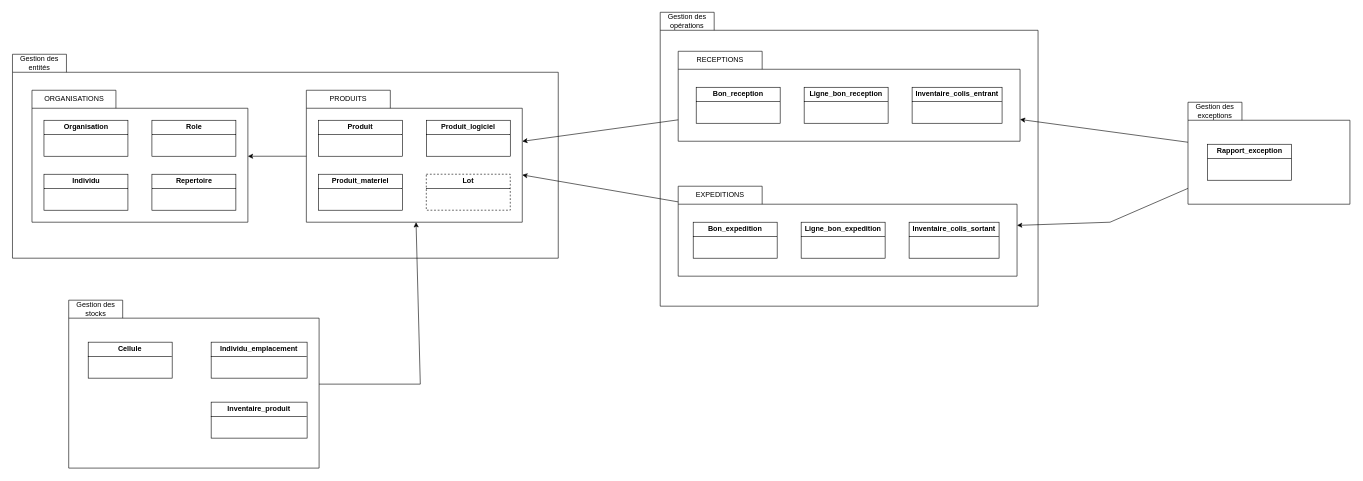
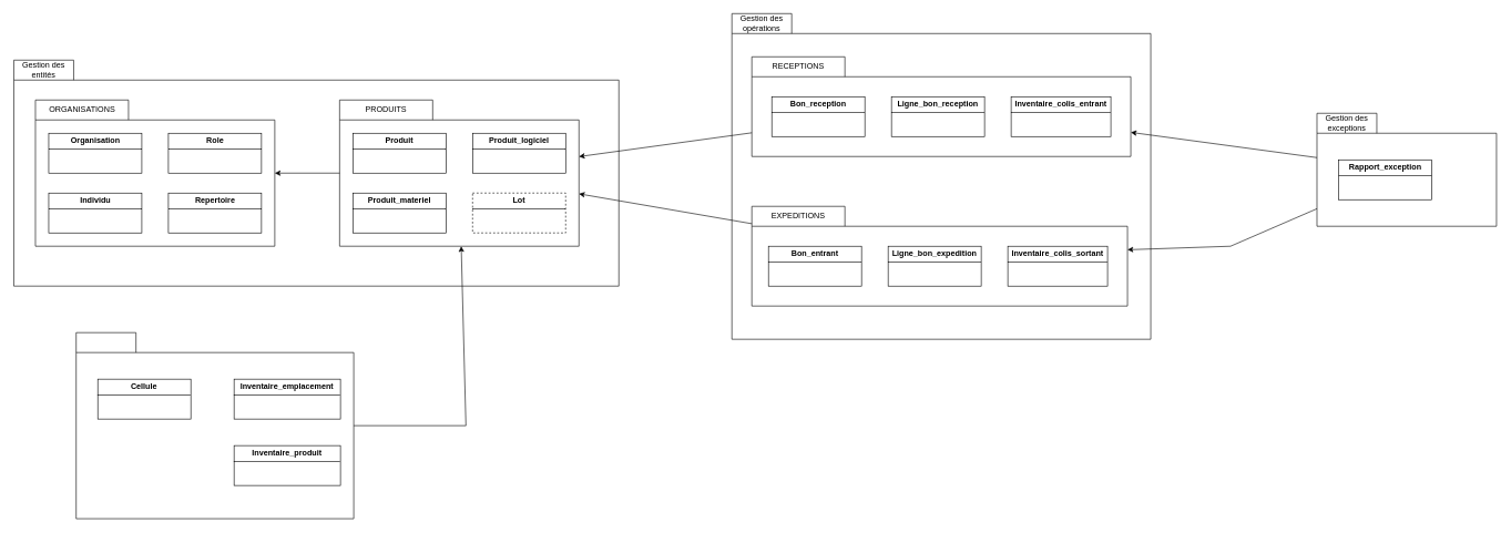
  <mxCell id="0" />
  <mxCell id="1" parent="0" />
  <mxCell id="2" value="" style="shape=folder;fontStyle=1;spacingTop=10;tabWidth=90;tabHeight=30;tabPosition=left;html=1;whiteSpace=wrap;" vertex="1" parent="1"><mxGeometry x="20" y="90" width="910" height="340" as="geometry" /></mxCell>
  <mxCell id="3" value="Gestion des entités" style="text;html=1;align=center;verticalAlign=middle;whiteSpace=wrap;rounded=0;" vertex="1" parent="1"><mxGeometry x="20" y="90" width="90" height="30" as="geometry" /></mxCell>
  <mxCell id="4" value="" style="shape=folder;fontStyle=1;spacingTop=10;tabWidth=140;tabHeight=30;tabPosition=left;html=1;whiteSpace=wrap;" vertex="1" parent="1"><mxGeometry x="52.5" y="150" width="360" height="220" as="geometry" /></mxCell>
  <mxCell id="5" value="ORGANISATIONS" style="text;html=1;align=center;verticalAlign=middle;whiteSpace=wrap;rounded=0;" vertex="1" parent="1"><mxGeometry x="52.5" y="150" width="140" height="30" as="geometry" /></mxCell>
  <mxCell id="6" value="&lt;p style=&quot;margin:0px;margin-top:4px;text-align:center;&quot;&gt;&lt;b&gt;Organisation&lt;/b&gt;&lt;/p&gt;&lt;hr size=&quot;1&quot; style=&quot;border-style:solid;&quot;&gt;&lt;div style=&quot;height:2px;&quot;&gt;&lt;/div&gt;" style="verticalAlign=top;align=left;overflow=fill;html=1;whiteSpace=wrap;" vertex="1" parent="1"><mxGeometry x="72.5" y="200" width="140" height="60" as="geometry" /></mxCell>
  <mxCell id="7" value="&lt;p style=&quot;margin:0px;margin-top:4px;text-align:center;&quot;&gt;&lt;b&gt;Individu&lt;/b&gt;&lt;/p&gt;&lt;hr size=&quot;1&quot; style=&quot;border-style:solid;&quot;&gt;&lt;div style=&quot;height:2px;&quot;&gt;&lt;/div&gt;" style="verticalAlign=top;align=left;overflow=fill;html=1;whiteSpace=wrap;" vertex="1" parent="1"><mxGeometry x="72.5" y="290" width="140" height="60" as="geometry" /></mxCell>
  <mxCell id="8" value="&lt;p style=&quot;margin:0px;margin-top:4px;text-align:center;&quot;&gt;&lt;b&gt;Role&lt;/b&gt;&lt;/p&gt;&lt;hr size=&quot;1&quot; style=&quot;border-style:solid;&quot;&gt;&lt;div style=&quot;height:2px;&quot;&gt;&lt;/div&gt;" style="verticalAlign=top;align=left;overflow=fill;html=1;whiteSpace=wrap;" vertex="1" parent="1"><mxGeometry x="252.5" y="200" width="140" height="60" as="geometry" /></mxCell>
  <mxCell id="9" value="&lt;p style=&quot;margin:0px;margin-top:4px;text-align:center;&quot;&gt;&lt;b&gt;Repertoire&lt;/b&gt;&lt;/p&gt;&lt;hr size=&quot;1&quot; style=&quot;border-style:solid;&quot;&gt;&lt;div style=&quot;height:2px;&quot;&gt;&lt;/div&gt;" style="verticalAlign=top;align=left;overflow=fill;html=1;whiteSpace=wrap;" vertex="1" parent="1"><mxGeometry x="252.5" y="290" width="140" height="60" as="geometry" /></mxCell>
  <mxCell id="10" value="" style="shape=folder;fontStyle=1;spacingTop=10;tabWidth=140;tabHeight=30;tabPosition=left;html=1;whiteSpace=wrap;" vertex="1" parent="1"><mxGeometry x="510" y="150" width="360" height="220" as="geometry" /></mxCell>
  <mxCell id="11" value="PRODUITS" style="text;html=1;align=center;verticalAlign=middle;whiteSpace=wrap;rounded=0;" vertex="1" parent="1"><mxGeometry x="510" y="150" width="140" height="30" as="geometry" /></mxCell>
  <mxCell id="12" value="&lt;p style=&quot;margin:0px;margin-top:4px;text-align:center;&quot;&gt;&lt;b&gt;Produit&lt;/b&gt;&lt;/p&gt;&lt;hr size=&quot;1&quot; style=&quot;border-style:solid;&quot;&gt;&lt;div style=&quot;height:2px;&quot;&gt;&lt;/div&gt;" style="verticalAlign=top;align=left;overflow=fill;html=1;whiteSpace=wrap;" vertex="1" parent="1"><mxGeometry x="530" y="200" width="140" height="60" as="geometry" /></mxCell>
  <mxCell id="13" value="&lt;p style=&quot;margin:0px;margin-top:4px;text-align:center;&quot;&gt;&lt;b style=&quot;background-color: transparent; color: light-dark(rgb(0, 0, 0), rgb(255, 255, 255));&quot;&gt;Produit_logiciel&lt;/b&gt;&lt;/p&gt;&lt;hr size=&quot;1&quot; style=&quot;border-style:solid;&quot;&gt;&lt;div style=&quot;height:2px;&quot;&gt;&lt;/div&gt;" style="verticalAlign=top;align=left;overflow=fill;html=1;whiteSpace=wrap;" vertex="1" parent="1"><mxGeometry x="710" y="200" width="140" height="60" as="geometry" /></mxCell>
  <mxCell id="14" value="&lt;p style=&quot;margin:0px;margin-top:4px;text-align:center;&quot;&gt;&lt;b style=&quot;background-color: transparent; color: light-dark(rgb(0, 0, 0), rgb(255, 255, 255));&quot;&gt;Produit_materiel&lt;/b&gt;&lt;/p&gt;&lt;hr size=&quot;1&quot; style=&quot;border-style:solid;&quot;&gt;&lt;div style=&quot;height:2px;&quot;&gt;&lt;/div&gt;" style="verticalAlign=top;align=left;overflow=fill;html=1;whiteSpace=wrap;" vertex="1" parent="1"><mxGeometry x="530" y="290" width="140" height="60" as="geometry" /></mxCell>
  <mxCell id="15" value="&lt;p style=&quot;margin:0px;margin-top:4px;text-align:center;&quot;&gt;&lt;b&gt;Lot&lt;/b&gt;&lt;/p&gt;&lt;hr size=&quot;1&quot; style=&quot;border-style:solid;&quot;&gt;&lt;div style=&quot;height:2px;&quot;&gt;&lt;/div&gt;" style="verticalAlign=top;align=left;overflow=fill;html=1;whiteSpace=wrap;dashed=1;" vertex="1" parent="1"><mxGeometry x="710" y="290" width="140" height="60" as="geometry" /></mxCell>
  <mxCell id="16" value="" style="shape=folder;fontStyle=1;spacingTop=10;tabWidth=90;tabHeight=30;tabPosition=left;html=1;whiteSpace=wrap;" vertex="1" parent="1"><mxGeometry x="1100" y="20" width="630" height="490" as="geometry" /></mxCell>
  <mxCell id="17" value="Gestion des opérations" style="text;html=1;align=center;verticalAlign=middle;whiteSpace=wrap;rounded=0;" vertex="1" parent="1"><mxGeometry x="1100" y="20" width="90" height="30" as="geometry" /></mxCell>
  <mxCell id="18" value="" style="shape=folder;fontStyle=1;spacingTop=10;tabWidth=140;tabHeight=30;tabPosition=left;html=1;whiteSpace=wrap;" vertex="1" parent="1"><mxGeometry x="1130" y="85" width="570" height="150" as="geometry" /></mxCell>
  <mxCell id="19" value="" style="shape=folder;fontStyle=1;spacingTop=10;tabWidth=140;tabHeight=30;tabPosition=left;html=1;whiteSpace=wrap;" vertex="1" parent="1"><mxGeometry x="1130" y="310" width="565" height="150" as="geometry" /></mxCell>
  <mxCell id="20" value="&lt;p style=&quot;margin:0px;margin-top:4px;text-align:center;&quot;&gt;&lt;b&gt;Bon_reception&lt;/b&gt;&lt;/p&gt;&lt;hr size=&quot;1&quot; style=&quot;border-style:solid;&quot;&gt;&lt;div style=&quot;height:2px;&quot;&gt;&lt;/div&gt;" style="verticalAlign=top;align=left;overflow=fill;html=1;whiteSpace=wrap;" vertex="1" parent="1"><mxGeometry x="1160" y="145" width="140" height="60" as="geometry" /></mxCell>
  <mxCell id="21" value="&lt;p style=&quot;margin:0px;margin-top:4px;text-align:center;&quot;&gt;&lt;b&gt;Ligne_bon_reception&lt;/b&gt;&lt;/p&gt;&lt;hr size=&quot;1&quot; style=&quot;border-style:solid;&quot;&gt;&lt;div style=&quot;height:2px;&quot;&gt;&lt;/div&gt;" style="verticalAlign=top;align=left;overflow=fill;html=1;whiteSpace=wrap;" vertex="1" parent="1"><mxGeometry x="1340" y="145" width="140" height="60" as="geometry" /></mxCell>
  <mxCell id="22" value="&lt;p style=&quot;margin:0px;margin-top:4px;text-align:center;&quot;&gt;&lt;b&gt;Inventaire_colis_entrant&lt;/b&gt;&lt;/p&gt;&lt;hr size=&quot;1&quot; style=&quot;border-style:solid;&quot;&gt;&lt;div style=&quot;height:2px;&quot;&gt;&lt;/div&gt;" style="verticalAlign=top;align=left;overflow=fill;html=1;whiteSpace=wrap;" vertex="1" parent="1"><mxGeometry x="1520" y="145" width="150" height="60" as="geometry" /></mxCell>
- <mxCell id="23" value="&lt;p style=&quot;margin:0px;margin-top:4px;text-align:center;&quot;&gt;&lt;b&gt;Bon_expedition&lt;/b&gt;&lt;/p&gt;&lt;hr size=&quot;1&quot; style=&quot;border-style:solid;&quot;&gt;&lt;div style=&quot;height:2px;&quot;&gt;&lt;/div&gt;" style="verticalAlign=top;align=left;overflow=fill;html=1;whiteSpace=wrap;" vertex="1" parent="1"><mxGeometry x="1155" y="370" width="140" height="60" as="geometry" /></mxCell>
+ <mxCell id="23" value="&lt;p style=&quot;margin:0px;margin-top:4px;text-align:center;&quot;&gt;&lt;b&gt;Bon_entrant&lt;/b&gt;&lt;/p&gt;&lt;hr size=&quot;1&quot; style=&quot;border-style:solid;&quot;&gt;&lt;div style=&quot;height:2px;&quot;&gt;&lt;/div&gt;" style="verticalAlign=top;align=left;overflow=fill;html=1;whiteSpace=wrap;" vertex="1" parent="1"><mxGeometry x="1155" y="370" width="140" height="60" as="geometry" /></mxCell>
  <mxCell id="24" value="&lt;p style=&quot;margin:0px;margin-top:4px;text-align:center;&quot;&gt;&lt;b style=&quot;background-color: transparent; color: light-dark(rgb(0, 0, 0), rgb(255, 255, 255));&quot;&gt;Ligne_bon_expedition&lt;/b&gt;&lt;/p&gt;&lt;hr size=&quot;1&quot; style=&quot;border-style:solid;&quot;&gt;&lt;div style=&quot;height:2px;&quot;&gt;&lt;/div&gt;" style="verticalAlign=top;align=left;overflow=fill;html=1;whiteSpace=wrap;" vertex="1" parent="1"><mxGeometry x="1335" y="370" width="140" height="60" as="geometry" /></mxCell>
  <mxCell id="25" value="&lt;p style=&quot;margin:0px;margin-top:4px;text-align:center;&quot;&gt;&lt;b style=&quot;background-color: transparent; color: light-dark(rgb(0, 0, 0), rgb(255, 255, 255));&quot;&gt;Inventaire_colis_sortant&lt;/b&gt;&lt;/p&gt;&lt;hr size=&quot;1&quot; style=&quot;border-style:solid;&quot;&gt;&lt;div style=&quot;height:2px;&quot;&gt;&lt;/div&gt;" style="verticalAlign=top;align=left;overflow=fill;html=1;whiteSpace=wrap;" vertex="1" parent="1"><mxGeometry x="1515" y="370" width="150" height="60" as="geometry" /></mxCell>
  <mxCell id="26" value="RECEPTIONS" style="text;html=1;align=center;verticalAlign=middle;whiteSpace=wrap;rounded=0;" vertex="1" parent="1"><mxGeometry x="1130" y="85" width="140" height="30" as="geometry" /></mxCell>
  <mxCell id="27" value="EXPEDITIONS" style="text;html=1;align=center;verticalAlign=middle;whiteSpace=wrap;rounded=0;" vertex="1" parent="1"><mxGeometry x="1130" y="310" width="140" height="30" as="geometry" /></mxCell>
  <mxCell id="28" value="" style="shape=folder;fontStyle=1;spacingTop=10;tabWidth=90;tabHeight=30;tabPosition=left;html=1;whiteSpace=wrap;" vertex="1" parent="1"><mxGeometry x="113.75" y="500" width="417.5" height="280" as="geometry" /></mxCell>
- <mxCell id="29" value="Gestion des stocks" style="text;html=1;align=center;verticalAlign=middle;whiteSpace=wrap;rounded=0;" vertex="1" parent="1"><mxGeometry x="113.75" y="500" width="90" height="30" as="geometry" /></mxCell>
  <mxCell id="30" value="&lt;p style=&quot;margin:0px;margin-top:4px;text-align:center;&quot;&gt;&lt;b&gt;Cellule&lt;/b&gt;&lt;/p&gt;&lt;hr size=&quot;1&quot; style=&quot;border-style:solid;&quot;&gt;&lt;div style=&quot;height:2px;&quot;&gt;&lt;/div&gt;" style="verticalAlign=top;align=left;overflow=fill;html=1;whiteSpace=wrap;" vertex="1" parent="1"><mxGeometry x="146.25" y="570" width="140" height="60" as="geometry" /></mxCell>
- <mxCell id="31" value="&lt;p style=&quot;margin:0px;margin-top:4px;text-align:center;&quot;&gt;&lt;b style=&quot;background-color: transparent; color: light-dark(rgb(0, 0, 0), rgb(255, 255, 255));&quot;&gt;Individu_emplacement&lt;/b&gt;&lt;/p&gt;&lt;hr size=&quot;1&quot; style=&quot;border-style:solid;&quot;&gt;&lt;div style=&quot;height:2px;&quot;&gt;&lt;/div&gt;" style="verticalAlign=top;align=left;overflow=fill;html=1;whiteSpace=wrap;" vertex="1" parent="1"><mxGeometry x="351.25" y="570" width="160" height="60" as="geometry" /></mxCell>
+ <mxCell id="31" value="&lt;p style=&quot;margin:0px;margin-top:4px;text-align:center;&quot;&gt;&lt;b style=&quot;background-color: transparent; color: light-dark(rgb(0, 0, 0), rgb(255, 255, 255));&quot;&gt;Inventaire_emplacement&lt;/b&gt;&lt;/p&gt;&lt;hr size=&quot;1&quot; style=&quot;border-style:solid;&quot;&gt;&lt;div style=&quot;height:2px;&quot;&gt;&lt;/div&gt;" style="verticalAlign=top;align=left;overflow=fill;html=1;whiteSpace=wrap;" vertex="1" parent="1"><mxGeometry x="351.25" y="570" width="160" height="60" as="geometry" /></mxCell>
  <mxCell id="32" value="&lt;p style=&quot;margin:0px;margin-top:4px;text-align:center;&quot;&gt;&lt;b style=&quot;background-color: transparent; color: light-dark(rgb(0, 0, 0), rgb(255, 255, 255));&quot;&gt;Inventaire_produit&lt;/b&gt;&lt;/p&gt;&lt;hr size=&quot;1&quot; style=&quot;border-style:solid;&quot;&gt;&lt;div style=&quot;height:2px;&quot;&gt;&lt;/div&gt;" style="verticalAlign=top;align=left;overflow=fill;html=1;whiteSpace=wrap;" vertex="1" parent="1"><mxGeometry x="351.25" y="670" width="160" height="60" as="geometry" /></mxCell>
  <mxCell id="33" value="" style="shape=folder;fontStyle=1;spacingTop=10;tabWidth=90;tabHeight=30;tabPosition=left;html=1;whiteSpace=wrap;" vertex="1" parent="1"><mxGeometry x="1980" y="170" width="270" height="170" as="geometry" /></mxCell>
  <mxCell id="34" value="Gestion des exceptions" style="text;html=1;align=center;verticalAlign=middle;whiteSpace=wrap;rounded=0;" vertex="1" parent="1"><mxGeometry x="1980" y="170" width="90" height="30" as="geometry" /></mxCell>
  <mxCell id="35" value="&lt;p style=&quot;margin:0px;margin-top:4px;text-align:center;&quot;&gt;&lt;b&gt;Rapport_exception&lt;/b&gt;&lt;/p&gt;&lt;hr size=&quot;1&quot; style=&quot;border-style:solid;&quot;&gt;&lt;div style=&quot;height:2px;&quot;&gt;&lt;/div&gt;" style="verticalAlign=top;align=left;overflow=fill;html=1;whiteSpace=wrap;" vertex="1" parent="1"><mxGeometry x="2012.5" y="240" width="140" height="60" as="geometry" /></mxCell>
  <mxCell id="36" value="" style="endArrow=classic;html=1;rounded=0;" edge="1" parent="1" source="10" target="4"><mxGeometry width="50" height="50" relative="1" as="geometry"><mxPoint x="-116.735" y="450" as="sourcePoint" /><mxPoint x="-120.005" y="280" as="targetPoint" /></mxGeometry></mxCell>
  <mxCell id="37" value="" style="endArrow=classic;html=1;rounded=0;" edge="1" parent="1" source="18" target="10"><mxGeometry width="50" height="50" relative="1" as="geometry"><mxPoint x="1257" y="550" as="sourcePoint" /><mxPoint x="960" y="550" as="targetPoint" /></mxGeometry></mxCell>
  <mxCell id="38" value="" style="endArrow=classic;html=1;rounded=0;" edge="1" parent="1" source="19" target="10"><mxGeometry width="50" height="50" relative="1" as="geometry"><mxPoint x="1330" y="642" as="sourcePoint" /><mxPoint x="980" y="560" as="targetPoint" /><Array as="points" /></mxGeometry></mxCell>
  <mxCell id="39" value="" style="endArrow=classic;html=1;rounded=0;" edge="1" parent="1" source="28" target="10"><mxGeometry width="50" height="50" relative="1" as="geometry"><mxPoint x="1100" y="577" as="sourcePoint" /><mxPoint x="750" y="495" as="targetPoint" /><Array as="points"><mxPoint x="700" y="640" /></Array></mxGeometry></mxCell>
  <mxCell id="40" value="" style="endArrow=classic;html=1;rounded=0;" edge="1" parent="1" source="33" target="18"><mxGeometry width="50" height="50" relative="1" as="geometry"><mxPoint x="1500" y="510" as="sourcePoint" /><mxPoint x="1550" y="460" as="targetPoint" /></mxGeometry></mxCell>
  <mxCell id="41" value="" style="endArrow=classic;html=1;rounded=0;" edge="1" parent="1" source="33" target="19"><mxGeometry width="50" height="50" relative="1" as="geometry"><mxPoint x="1510" y="490" as="sourcePoint" /><mxPoint x="1550" y="460" as="targetPoint" /><Array as="points"><mxPoint x="1850" y="370" /></Array></mxGeometry></mxCell>
